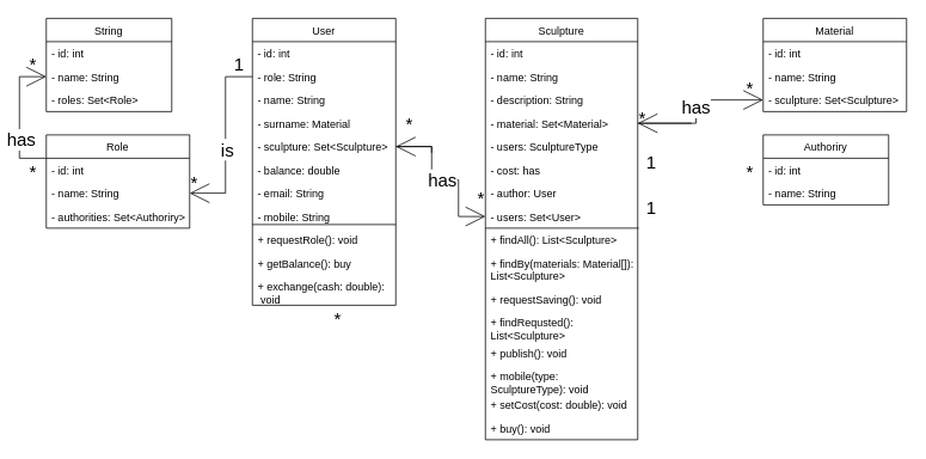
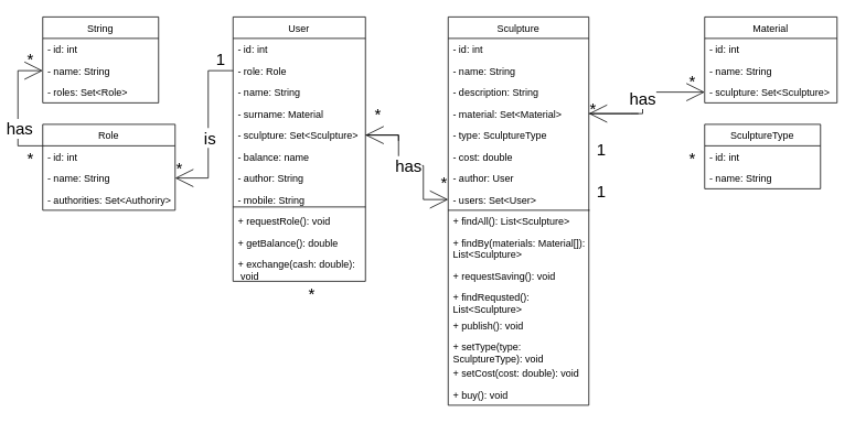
  <mxCell id="0" />
  <mxCell id="1" parent="0" />
  <mxCell id="2" value="String" style="swimlane;fontStyle=0;childLayout=stackLayout;horizontal=1;startSize=26;fillColor=none;horizontalStack=0;resizeParent=1;resizeParentMax=0;resizeLast=0;collapsible=1;marginBottom=0;" parent="1" vertex="1"><mxGeometry x="50" y="20" width="140" height="104" as="geometry" /></mxCell>
  <mxCell id="3" value="- id: int" style="text;strokeColor=none;fillColor=none;align=left;verticalAlign=top;spacingLeft=4;spacingRight=4;overflow=hidden;rotatable=0;points=[[0,0.5],[1,0.5]];portConstraint=eastwest;" parent="2" vertex="1"><mxGeometry y="26" width="140" height="26" as="geometry" /></mxCell>
  <mxCell id="4" value="- name: String" style="text;strokeColor=none;fillColor=none;align=left;verticalAlign=top;spacingLeft=4;spacingRight=4;overflow=hidden;rotatable=0;points=[[0,0.5],[1,0.5]];portConstraint=eastwest;" parent="2" vertex="1"><mxGeometry y="52" width="140" height="26" as="geometry" /></mxCell>
  <mxCell id="5" value="- roles: Set&lt;Role&gt;" style="text;strokeColor=none;fillColor=none;align=left;verticalAlign=top;spacingLeft=4;spacingRight=4;overflow=hidden;rotatable=0;points=[[0,0.5],[1,0.5]];portConstraint=eastwest;" parent="2" vertex="1"><mxGeometry y="78" width="140" height="26" as="geometry" /></mxCell>
  <mxCell id="6" style="edgeStyle=orthogonalEdgeStyle;rounded=0;orthogonalLoop=1;jettySize=auto;html=1;exitX=0;exitY=0.25;exitDx=0;exitDy=0;entryX=0;entryY=0.5;entryDx=0;entryDy=0;fontSize=20;endArrow=open;endFill=0;strokeWidth=1;endSize=20;" parent="1" source="8" target="4" edge="1"><mxGeometry relative="1" as="geometry" /></mxCell>
  <mxCell id="7" value="has" style="edgeLabel;html=1;align=center;verticalAlign=middle;resizable=0;points=[];fontSize=20;" parent="6" vertex="1" connectable="0"><mxGeometry x="-0.309" y="-1" relative="1" as="geometry"><mxPoint as="offset" /></mxGeometry></mxCell>
  <mxCell id="8" value="Role" style="swimlane;fontStyle=0;childLayout=stackLayout;horizontal=1;startSize=26;fillColor=none;horizontalStack=0;resizeParent=1;resizeParentMax=0;resizeLast=0;collapsible=1;marginBottom=0;" parent="1" vertex="1"><mxGeometry x="50" y="150" width="160" height="104" as="geometry" /></mxCell>
  <mxCell id="9" value="- id: int" style="text;strokeColor=none;fillColor=none;align=left;verticalAlign=top;spacingLeft=4;spacingRight=4;overflow=hidden;rotatable=0;points=[[0,0.5],[1,0.5]];portConstraint=eastwest;" parent="8" vertex="1"><mxGeometry y="26" width="160" height="26" as="geometry" /></mxCell>
  <mxCell id="10" value="- name: String" style="text;strokeColor=none;fillColor=none;align=left;verticalAlign=top;spacingLeft=4;spacingRight=4;overflow=hidden;rotatable=0;points=[[0,0.5],[1,0.5]];portConstraint=eastwest;" parent="8" vertex="1"><mxGeometry y="52" width="160" height="26" as="geometry" /></mxCell>
  <mxCell id="11" value="- authorities: Set&lt;Authoriry&gt;" style="text;strokeColor=none;fillColor=none;align=left;verticalAlign=top;spacingLeft=4;spacingRight=4;overflow=hidden;rotatable=0;points=[[0,0.5],[1,0.5]];portConstraint=eastwest;" parent="8" vertex="1"><mxGeometry y="78" width="160" height="26" as="geometry" /></mxCell>
  <mxCell id="12" value="User" style="swimlane;fontStyle=0;childLayout=stackLayout;horizontal=1;startSize=26;fillColor=none;horizontalStack=0;resizeParent=1;resizeParentMax=0;resizeLast=0;collapsible=1;marginBottom=0;" parent="1" vertex="1"><mxGeometry x="280" y="20" width="160" height="320" as="geometry"><mxRectangle x="230" y="430" width="60" height="30" as="alternateBounds" /></mxGeometry></mxCell>
  <mxCell id="13" value="- id: int" style="text;strokeColor=none;fillColor=none;align=left;verticalAlign=top;spacingLeft=4;spacingRight=4;overflow=hidden;rotatable=0;points=[[0,0.5],[1,0.5]];portConstraint=eastwest;" parent="12" vertex="1"><mxGeometry y="26" width="160" height="26" as="geometry" /></mxCell>
- <mxCell id="14" value="- role: String" style="text;strokeColor=none;fillColor=none;align=left;verticalAlign=top;spacingLeft=4;spacingRight=4;overflow=hidden;rotatable=0;points=[[0,0.5],[1,0.5]];portConstraint=eastwest;" parent="12" vertex="1"><mxGeometry y="52" width="160" height="26" as="geometry" /></mxCell>
+ <mxCell id="14" value="- role: Role" style="text;strokeColor=none;fillColor=none;align=left;verticalAlign=top;spacingLeft=4;spacingRight=4;overflow=hidden;rotatable=0;points=[[0,0.5],[1,0.5]];portConstraint=eastwest;" parent="12" vertex="1"><mxGeometry y="52" width="160" height="26" as="geometry" /></mxCell>
  <mxCell id="15" value="- name: String" style="text;strokeColor=none;fillColor=none;align=left;verticalAlign=top;spacingLeft=4;spacingRight=4;overflow=hidden;rotatable=0;points=[[0,0.5],[1,0.5]];portConstraint=eastwest;" parent="12" vertex="1"><mxGeometry y="78" width="160" height="26" as="geometry" /></mxCell>
  <mxCell id="16" value="- surname: Material" style="text;strokeColor=none;fillColor=none;align=left;verticalAlign=top;spacingLeft=4;spacingRight=4;overflow=hidden;rotatable=0;points=[[0,0.5],[1,0.5]];portConstraint=eastwest;" parent="12" vertex="1"><mxGeometry y="104" width="160" height="26" as="geometry" /></mxCell>
  <mxCell id="17" value="- sculpture: Set&lt;Sculpture&gt;" style="text;strokeColor=none;fillColor=none;align=left;verticalAlign=top;spacingLeft=4;spacingRight=4;overflow=hidden;rotatable=0;points=[[0,0.5],[1,0.5]];portConstraint=eastwest;" parent="12" vertex="1"><mxGeometry y="130" width="160" height="26" as="geometry" /></mxCell>
- <mxCell id="18" value="- balance: double" style="text;strokeColor=none;fillColor=none;align=left;verticalAlign=top;spacingLeft=4;spacingRight=4;overflow=hidden;rotatable=0;points=[[0,0.5],[1,0.5]];portConstraint=eastwest;" parent="12" vertex="1"><mxGeometry y="156" width="160" height="26" as="geometry" /></mxCell>
- <mxCell id="19" value="- email: String" style="text;strokeColor=none;fillColor=none;align=left;verticalAlign=top;spacingLeft=4;spacingRight=4;overflow=hidden;rotatable=0;points=[[0,0.5],[1,0.5]];portConstraint=eastwest;" parent="12" vertex="1"><mxGeometry y="182" width="160" height="26" as="geometry" /></mxCell>
+ <mxCell id="18" value="- balance: name" style="text;strokeColor=none;fillColor=none;align=left;verticalAlign=top;spacingLeft=4;spacingRight=4;overflow=hidden;rotatable=0;points=[[0,0.5],[1,0.5]];portConstraint=eastwest;" parent="12" vertex="1"><mxGeometry y="156" width="160" height="26" as="geometry" /></mxCell>
+ <mxCell id="19" value="- author: String" style="text;strokeColor=none;fillColor=none;align=left;verticalAlign=top;spacingLeft=4;spacingRight=4;overflow=hidden;rotatable=0;points=[[0,0.5],[1,0.5]];portConstraint=eastwest;" parent="12" vertex="1"><mxGeometry y="182" width="160" height="26" as="geometry" /></mxCell>
  <mxCell id="20" value="- mobile: String" style="text;strokeColor=none;fillColor=none;align=left;verticalAlign=top;spacingLeft=4;spacingRight=4;overflow=hidden;rotatable=0;points=[[0,0.5],[1,0.5]];portConstraint=eastwest;" parent="12" vertex="1"><mxGeometry y="208" width="160" height="26" as="geometry" /></mxCell>
  <mxCell id="21" value="+ requestRole(): void" style="text;strokeColor=none;fillColor=none;align=left;verticalAlign=top;spacingLeft=4;spacingRight=4;overflow=hidden;rotatable=0;points=[[0,0.5],[1,0.5]];portConstraint=eastwest;" parent="12" vertex="1"><mxGeometry y="234" width="160" height="26" as="geometry" /></mxCell>
- <mxCell id="22" value="+ getBalance(): buy" style="text;strokeColor=none;fillColor=none;align=left;verticalAlign=top;spacingLeft=4;spacingRight=4;overflow=hidden;rotatable=0;points=[[0,0.5],[1,0.5]];portConstraint=eastwest;" parent="12" vertex="1"><mxGeometry y="260" width="160" height="26" as="geometry" /></mxCell>
+ <mxCell id="22" value="+ getBalance(): double" style="text;strokeColor=none;fillColor=none;align=left;verticalAlign=top;spacingLeft=4;spacingRight=4;overflow=hidden;rotatable=0;points=[[0,0.5],[1,0.5]];portConstraint=eastwest;" parent="12" vertex="1"><mxGeometry y="260" width="160" height="26" as="geometry" /></mxCell>
  <mxCell id="23" value="+ exchange(cash: double):&#10; void" style="text;strokeColor=none;fillColor=none;align=left;verticalAlign=top;spacingLeft=4;spacingRight=4;overflow=hidden;rotatable=0;points=[[0,0.5],[1,0.5]];portConstraint=eastwest;" parent="12" vertex="1"><mxGeometry y="286" width="160" height="34" as="geometry" /></mxCell>
  <mxCell id="24" value="Sculpture" style="swimlane;fontStyle=0;childLayout=stackLayout;horizontal=1;startSize=26;fillColor=none;horizontalStack=0;resizeParent=1;resizeParentMax=0;resizeLast=0;collapsible=1;marginBottom=0;" parent="1" vertex="1"><mxGeometry x="540" y="20" width="170" height="470" as="geometry" /></mxCell>
  <mxCell id="25" value="- id: int" style="text;strokeColor=none;fillColor=none;align=left;verticalAlign=top;spacingLeft=4;spacingRight=4;overflow=hidden;rotatable=0;points=[[0,0.5],[1,0.5]];portConstraint=eastwest;" parent="24" vertex="1"><mxGeometry y="26" width="170" height="26" as="geometry" /></mxCell>
  <mxCell id="26" value="- name: String" style="text;strokeColor=none;fillColor=none;align=left;verticalAlign=top;spacingLeft=4;spacingRight=4;overflow=hidden;rotatable=0;points=[[0,0.5],[1,0.5]];portConstraint=eastwest;" parent="24" vertex="1"><mxGeometry y="52" width="170" height="26" as="geometry" /></mxCell>
  <mxCell id="27" value="- description: String" style="text;strokeColor=none;fillColor=none;align=left;verticalAlign=top;spacingLeft=4;spacingRight=4;overflow=hidden;rotatable=0;points=[[0,0.5],[1,0.5]];portConstraint=eastwest;" parent="24" vertex="1"><mxGeometry y="78" width="170" height="26" as="geometry" /></mxCell>
  <mxCell id="28" value="- material: Set&lt;Material&gt;" style="text;strokeColor=none;fillColor=none;align=left;verticalAlign=top;spacingLeft=4;spacingRight=4;overflow=hidden;rotatable=0;points=[[0,0.5],[1,0.5]];portConstraint=eastwest;" parent="24" vertex="1"><mxGeometry y="104" width="170" height="26" as="geometry" /></mxCell>
- <mxCell id="29" value="- users: SculptureType" style="text;strokeColor=none;fillColor=none;align=left;verticalAlign=top;spacingLeft=4;spacingRight=4;overflow=hidden;rotatable=0;points=[[0,0.5],[1,0.5]];portConstraint=eastwest;" parent="24" vertex="1"><mxGeometry y="130" width="170" height="26" as="geometry" /></mxCell>
- <mxCell id="30" value="- cost: has" style="text;strokeColor=none;fillColor=none;align=left;verticalAlign=top;spacingLeft=4;spacingRight=4;overflow=hidden;rotatable=0;points=[[0,0.5],[1,0.5]];portConstraint=eastwest;" parent="24" vertex="1"><mxGeometry y="156" width="170" height="26" as="geometry" /></mxCell>
+ <mxCell id="29" value="- type: SculptureType" style="text;strokeColor=none;fillColor=none;align=left;verticalAlign=top;spacingLeft=4;spacingRight=4;overflow=hidden;rotatable=0;points=[[0,0.5],[1,0.5]];portConstraint=eastwest;" parent="24" vertex="1"><mxGeometry y="130" width="170" height="26" as="geometry" /></mxCell>
+ <mxCell id="30" value="- cost: double" style="text;strokeColor=none;fillColor=none;align=left;verticalAlign=top;spacingLeft=4;spacingRight=4;overflow=hidden;rotatable=0;points=[[0,0.5],[1,0.5]];portConstraint=eastwest;" parent="24" vertex="1"><mxGeometry y="156" width="170" height="26" as="geometry" /></mxCell>
  <mxCell id="31" value="- author: User" style="text;strokeColor=none;fillColor=none;align=left;verticalAlign=top;spacingLeft=4;spacingRight=4;overflow=hidden;rotatable=0;points=[[0,0.5],[1,0.5]];portConstraint=eastwest;" parent="24" vertex="1"><mxGeometry y="182" width="170" height="26" as="geometry" /></mxCell>
  <mxCell id="32" value="- users: Set&lt;User&gt;" style="text;strokeColor=none;fillColor=none;align=left;verticalAlign=top;spacingLeft=4;spacingRight=4;overflow=hidden;rotatable=0;points=[[0,0.5],[1,0.5]];portConstraint=eastwest;" parent="24" vertex="1"><mxGeometry y="208" width="170" height="26" as="geometry" /></mxCell>
  <mxCell id="33" value="" style="endArrow=none;html=1;rounded=0;strokeWidth=1;endSize=20;sourcePerimeterSpacing=8;targetPerimeterSpacing=26;" parent="24" edge="1"><mxGeometry width="50" height="50" relative="1" as="geometry"><mxPoint y="234" as="sourcePoint" /><mxPoint x="171" y="234" as="targetPoint" /></mxGeometry></mxCell>
  <mxCell id="34" value="+ findAll(): List&lt;Sculpture&gt;" style="text;strokeColor=none;fillColor=none;align=left;verticalAlign=top;spacingLeft=4;spacingRight=4;overflow=hidden;rotatable=0;points=[[0,0.5],[1,0.5]];portConstraint=eastwest;" parent="24" vertex="1"><mxGeometry y="234" width="170" height="26" as="geometry" /></mxCell>
  <mxCell id="35" value="+ findBy(materials: Material[]): &#10;List&lt;Sculpture&gt;" style="text;strokeColor=none;fillColor=none;align=left;verticalAlign=top;spacingLeft=4;spacingRight=4;overflow=hidden;rotatable=0;points=[[0,0.5],[1,0.5]];portConstraint=eastwest;" parent="24" vertex="1"><mxGeometry y="260" width="170" height="40" as="geometry" /></mxCell>
  <mxCell id="36" value="+ requestSaving(): void&#10;" style="text;strokeColor=none;fillColor=none;align=left;verticalAlign=top;spacingLeft=4;spacingRight=4;overflow=hidden;rotatable=0;points=[[0,0.5],[1,0.5]];portConstraint=eastwest;" parent="24" vertex="1"><mxGeometry y="300" width="170" height="26" as="geometry" /></mxCell>
  <mxCell id="37" value="+ findRequsted(): &#10;List&lt;Sculpture&gt;" style="text;strokeColor=none;fillColor=none;align=left;verticalAlign=top;spacingLeft=4;spacingRight=4;overflow=hidden;rotatable=0;points=[[0,0.5],[1,0.5]];portConstraint=eastwest;" parent="24" vertex="1"><mxGeometry y="326" width="170" height="34" as="geometry" /></mxCell>
  <mxCell id="38" value="+ publish(): void" style="text;strokeColor=none;fillColor=none;align=left;verticalAlign=top;spacingLeft=4;spacingRight=4;overflow=hidden;rotatable=0;points=[[0,0.5],[1,0.5]];portConstraint=eastwest;" parent="24" vertex="1"><mxGeometry y="360" width="170" height="26" as="geometry" /></mxCell>
- <mxCell id="39" value="+ mobile(type:&#10;SculptureType): void" style="text;strokeColor=none;fillColor=none;align=left;verticalAlign=top;spacingLeft=4;spacingRight=4;overflow=hidden;rotatable=0;points=[[0,0.5],[1,0.5]];portConstraint=eastwest;" parent="24" vertex="1"><mxGeometry y="386" width="170" height="32" as="geometry" /></mxCell>
+ <mxCell id="39" value="+ setType(type:&#10;SculptureType): void" style="text;strokeColor=none;fillColor=none;align=left;verticalAlign=top;spacingLeft=4;spacingRight=4;overflow=hidden;rotatable=0;points=[[0,0.5],[1,0.5]];portConstraint=eastwest;" parent="24" vertex="1"><mxGeometry y="386" width="170" height="32" as="geometry" /></mxCell>
  <mxCell id="40" value="+ setCost(cost: double): void" style="text;strokeColor=none;fillColor=none;align=left;verticalAlign=top;spacingLeft=4;spacingRight=4;overflow=hidden;rotatable=0;points=[[0,0.5],[1,0.5]];portConstraint=eastwest;" parent="24" vertex="1"><mxGeometry y="418" width="170" height="26" as="geometry" /></mxCell>
  <mxCell id="41" value="+ buy(): void" style="text;strokeColor=none;fillColor=none;align=left;verticalAlign=top;spacingLeft=4;spacingRight=4;overflow=hidden;rotatable=0;points=[[0,0.5],[1,0.5]];portConstraint=eastwest;" parent="24" vertex="1"><mxGeometry y="444" width="170" height="26" as="geometry" /></mxCell>
  <mxCell id="42" value="Material" style="swimlane;fontStyle=0;childLayout=stackLayout;horizontal=1;startSize=26;fillColor=none;horizontalStack=0;resizeParent=1;resizeParentMax=0;resizeLast=0;collapsible=1;marginBottom=0;" parent="1" vertex="1"><mxGeometry x="850" y="20" width="160" height="104" as="geometry" /></mxCell>
  <mxCell id="43" value="- id: int" style="text;strokeColor=none;fillColor=none;align=left;verticalAlign=top;spacingLeft=4;spacingRight=4;overflow=hidden;rotatable=0;points=[[0,0.5],[1,0.5]];portConstraint=eastwest;" parent="42" vertex="1"><mxGeometry y="26" width="160" height="26" as="geometry" /></mxCell>
  <mxCell id="44" value="- name: String" style="text;strokeColor=none;fillColor=none;align=left;verticalAlign=top;spacingLeft=4;spacingRight=4;overflow=hidden;rotatable=0;points=[[0,0.5],[1,0.5]];portConstraint=eastwest;" parent="42" vertex="1"><mxGeometry y="52" width="160" height="26" as="geometry" /></mxCell>
  <mxCell id="45" value="- sculpture: Set&lt;Sculpture&gt;" style="text;strokeColor=none;fillColor=none;align=left;verticalAlign=top;spacingLeft=4;spacingRight=4;overflow=hidden;rotatable=0;points=[[0,0.5],[1,0.5]];portConstraint=eastwest;" parent="42" vertex="1"><mxGeometry y="78" width="160" height="26" as="geometry" /></mxCell>
- <mxCell id="46" value="Authoriry" style="swimlane;fontStyle=0;childLayout=stackLayout;horizontal=1;startSize=26;fillColor=none;horizontalStack=0;resizeParent=1;resizeParentMax=0;resizeLast=0;collapsible=1;marginBottom=0;" parent="1" vertex="1"><mxGeometry x="850" y="150" width="140" height="78" as="geometry" /></mxCell>
+ <mxCell id="46" value="SculptureType" style="swimlane;fontStyle=0;childLayout=stackLayout;horizontal=1;startSize=26;fillColor=none;horizontalStack=0;resizeParent=1;resizeParentMax=0;resizeLast=0;collapsible=1;marginBottom=0;" parent="1" vertex="1"><mxGeometry x="850" y="150" width="140" height="78" as="geometry" /></mxCell>
  <mxCell id="47" value="- id: int" style="text;strokeColor=none;fillColor=none;align=left;verticalAlign=top;spacingLeft=4;spacingRight=4;overflow=hidden;rotatable=0;points=[[0,0.5],[1,0.5]];portConstraint=eastwest;" parent="46" vertex="1"><mxGeometry y="26" width="140" height="26" as="geometry" /></mxCell>
  <mxCell id="48" value="- name: String" style="text;strokeColor=none;fillColor=none;align=left;verticalAlign=top;spacingLeft=4;spacingRight=4;overflow=hidden;rotatable=0;points=[[0,0.5],[1,0.5]];portConstraint=eastwest;" parent="46" vertex="1"><mxGeometry y="52" width="140" height="26" as="geometry" /></mxCell>
  <mxCell id="49" style="edgeStyle=orthogonalEdgeStyle;rounded=0;orthogonalLoop=1;jettySize=auto;html=1;exitX=0;exitY=0.5;exitDx=0;exitDy=0;entryX=1;entryY=0.5;entryDx=0;entryDy=0;fontSize=20;endArrow=open;endFill=0;endSize=20;" parent="1" source="14" target="10" edge="1"><mxGeometry relative="1" as="geometry" /></mxCell>
  <mxCell id="50" value="is" style="edgeLabel;html=1;align=center;verticalAlign=middle;resizable=0;points=[];fontSize=20;" parent="49" vertex="1" connectable="0"><mxGeometry x="0.097" y="1" relative="1" as="geometry"><mxPoint as="offset" /></mxGeometry></mxCell>
  <mxCell id="51" value="*" style="text;html=1;align=center;verticalAlign=middle;resizable=0;points=[];autosize=1;strokeColor=none;fillColor=none;fontSize=20;" parent="1" vertex="1"><mxGeometry x="20" y="50" width="30" height="40" as="geometry" /></mxCell>
  <mxCell id="52" value="*" style="text;html=1;align=center;verticalAlign=middle;resizable=0;points=[];autosize=1;strokeColor=none;fillColor=none;fontSize=20;" parent="1" vertex="1"><mxGeometry x="20" y="170" width="30" height="40" as="geometry" /></mxCell>
  <mxCell id="53" value="1" style="text;html=1;align=center;verticalAlign=middle;resizable=0;points=[];autosize=1;strokeColor=none;fillColor=none;fontSize=20;" parent="1" vertex="1"><mxGeometry x="250" y="50" width="30" height="40" as="geometry" /></mxCell>
  <mxCell id="54" value="*" style="text;html=1;align=center;verticalAlign=middle;resizable=0;points=[];autosize=1;strokeColor=none;fillColor=none;fontSize=20;" parent="1" vertex="1"><mxGeometry x="200" y="182" width="30" height="40" as="geometry" /></mxCell>
  <mxCell id="55" value="*" style="text;html=1;align=center;verticalAlign=middle;resizable=0;points=[];autosize=1;strokeColor=none;fillColor=none;fontSize=20;" parent="1" vertex="1"><mxGeometry x="440" y="117" width="30" height="40" as="geometry" /></mxCell>
  <mxCell id="56" value="*" style="text;html=1;align=center;verticalAlign=middle;resizable=0;points=[];autosize=1;strokeColor=none;fillColor=none;fontSize=20;" parent="1" vertex="1"><mxGeometry x="520" y="200" width="30" height="40" as="geometry" /></mxCell>
  <mxCell id="57" value="has" style="edgeStyle=orthogonalEdgeStyle;rounded=0;orthogonalLoop=1;jettySize=auto;html=1;exitX=1;exitY=0.5;exitDx=0;exitDy=0;entryX=0;entryY=0.5;entryDx=0;entryDy=0;strokeWidth=1;fontSize=20;endArrow=open;endFill=0;endSize=20;" parent="1" source="28" target="45" edge="1"><mxGeometry relative="1" as="geometry" /></mxCell>
  <mxCell id="58" value="*" style="text;html=1;align=center;verticalAlign=middle;resizable=0;points=[];autosize=1;strokeColor=none;fillColor=none;fontSize=20;" parent="1" vertex="1"><mxGeometry x="700" y="110" width="30" height="40" as="geometry" /></mxCell>
  <mxCell id="59" value="1" style="text;html=1;align=center;verticalAlign=middle;resizable=0;points=[];autosize=1;strokeColor=none;fillColor=none;fontSize=20;" parent="1" vertex="1"><mxGeometry x="710" y="160" width="30" height="40" as="geometry" /></mxCell>
  <mxCell id="60" value="*" style="text;html=1;align=center;verticalAlign=middle;resizable=0;points=[];autosize=1;strokeColor=none;fillColor=none;fontSize=20;" parent="1" vertex="1"><mxGeometry x="820" y="77" width="30" height="40" as="geometry" /></mxCell>
  <mxCell id="61" value="*" style="text;html=1;align=center;verticalAlign=middle;resizable=0;points=[];autosize=1;strokeColor=none;fillColor=none;fontSize=20;" parent="1" vertex="1"><mxGeometry x="820" y="170" width="30" height="40" as="geometry" /></mxCell>
  <mxCell id="62" value="1" style="text;html=1;align=center;verticalAlign=middle;resizable=0;points=[];autosize=1;strokeColor=none;fillColor=none;fontSize=20;" parent="1" vertex="1"><mxGeometry x="710" y="210" width="30" height="40" as="geometry" /></mxCell>
  <mxCell id="63" value="*" style="text;html=1;align=center;verticalAlign=middle;resizable=0;points=[];autosize=1;strokeColor=none;fillColor=none;fontSize=20;" parent="1" vertex="1"><mxGeometry x="360" y="334" width="30" height="40" as="geometry" /></mxCell>
  <mxCell id="64" value="" style="edgeStyle=orthogonalEdgeStyle;rounded=0;orthogonalLoop=1;jettySize=auto;html=1;entryX=1;entryY=0.5;entryDx=0;entryDy=0;strokeWidth=1;fontSize=20;endArrow=open;endFill=0;startArrow=none;startFill=0;targetPerimeterSpacing=26;sourcePerimeterSpacing=8;endSize=20;" parent="1" target="17" edge="1"><mxGeometry relative="1" as="geometry"><mxPoint x="480" y="170" as="sourcePoint" /><mxPoint x="630.42" y="205" as="targetPoint" /><Array as="points"><mxPoint x="480" y="163" /></Array></mxGeometry></mxCell>
  <mxCell id="65" value="has" style="edgeStyle=orthogonalEdgeStyle;rounded=0;orthogonalLoop=1;jettySize=auto;html=1;exitX=1;exitY=0.5;exitDx=0;exitDy=0;strokeWidth=1;fontSize=20;endArrow=open;endFill=0;startArrow=none;startFill=0;targetPerimeterSpacing=26;sourcePerimeterSpacing=8;endSize=20;entryX=0;entryY=0.5;entryDx=0;entryDy=0;" parent="1" source="17" target="32" edge="1"><mxGeometry relative="1" as="geometry"><mxPoint x="520" y="10" as="targetPoint" /><Array as="points"><mxPoint x="480" y="163" /><mxPoint x="480" y="200" /><mxPoint x="510" y="200" /><mxPoint x="510" y="241" /></Array></mxGeometry></mxCell>
  <mxCell id="66" value="" style="edgeStyle=orthogonalEdgeStyle;rounded=0;orthogonalLoop=1;jettySize=auto;html=1;strokeWidth=1;fontSize=20;endArrow=open;endFill=0;startArrow=none;startFill=0;targetPerimeterSpacing=26;sourcePerimeterSpacing=8;endSize=20;" parent="1" edge="1"><mxGeometry relative="1" as="geometry"><mxPoint x="770" y="137" as="sourcePoint" /><mxPoint x="710" y="137" as="targetPoint" /><Array as="points"><mxPoint x="760" y="137" /></Array></mxGeometry></mxCell>
  <mxCell id="67" value="" style="endArrow=none;html=1;rounded=0;strokeWidth=1;endSize=20;sourcePerimeterSpacing=8;targetPerimeterSpacing=26;" parent="1" edge="1"><mxGeometry width="50" height="50" relative="1" as="geometry"><mxPoint x="280" y="250" as="sourcePoint" /><mxPoint x="440" y="250" as="targetPoint" /></mxGeometry></mxCell>
